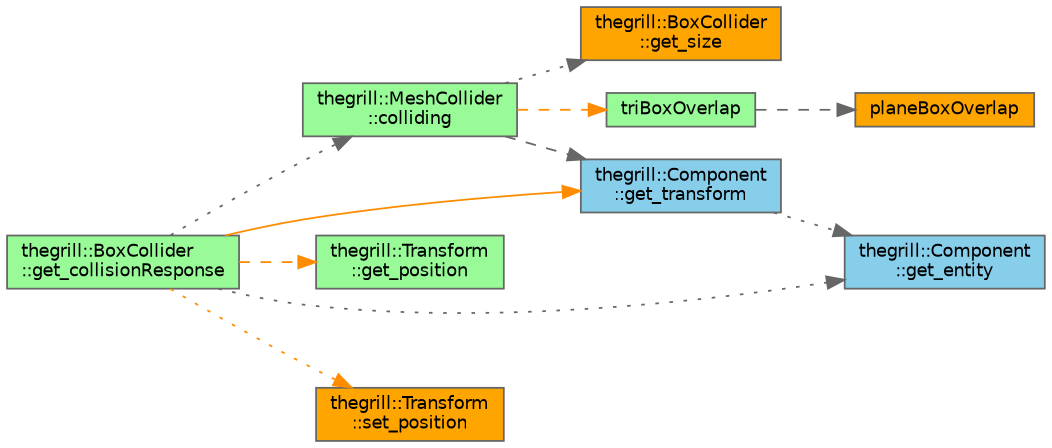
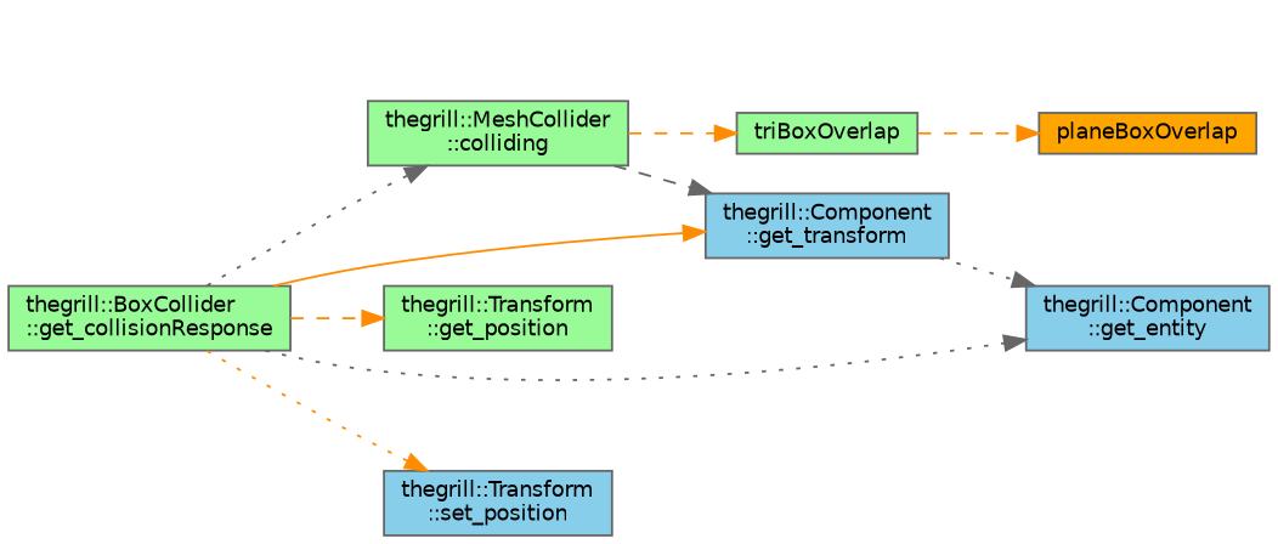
  digraph {
    rankdir=LR
    node [color=grey40 fillcolor=palegreen fontname=Helvetica fontsize=10 shape=box style=filled]
    edge [color=gray40 fontname=Helvetica fontsize=10 labelfontname=Helvetica labelfontsize=10 style=dotted]
    n1 [color=gray40 fontcolor=black height=0.2 label="thegrill::BoxCollider\l::get_collisionResponse" width=0.4]
    n2 [height=0.2 label="thegrill::MeshCollider\l::colliding" width=0.4]
    n3 [fillcolor=skyblue height=0.2 label="thegrill::Component\l::get_entity" width=0.4]
    n4 [height=0.2 label="thegrill::Transform\l::get_position" width=0.4]
    n5 [fillcolor=skyblue height=0.2 label="thegrill::Component\l::get_transform" width=0.4]
-   n6 [fillcolor=orange height=0.2 label="thegrill::Transform\l::set_position" width=0.4]
-   n7 [fillcolor=orange height=0.2 label="thegrill::BoxCollider\l::get_size" width=0.4]
+   n6 [fillcolor=skyblue height=0.2 label="thegrill::Transform\l::set_position" width=0.4]
    n8 [height=0.2 label=triBoxOverlap width=0.4]
    n9 [fillcolor=orange height=0.2 label=planeBoxOverlap width=0.4]
    n1 -> n2
    n1 -> n3
    n1 -> n4 [color=darkorange style=dashed]
    n1 -> n5 [color=darkorange style=solid]
    n1 -> n6 [color=darkorange]
    n2 -> n5 [style=dashed]
-   n2 -> n7
    n2 -> n8 [color=darkorange style=dashed]
    n5 -> n3
-   n8 -> n9 [style=dashed]
+   n8 -> n9 [color=darkorange style=dashed]
  }
